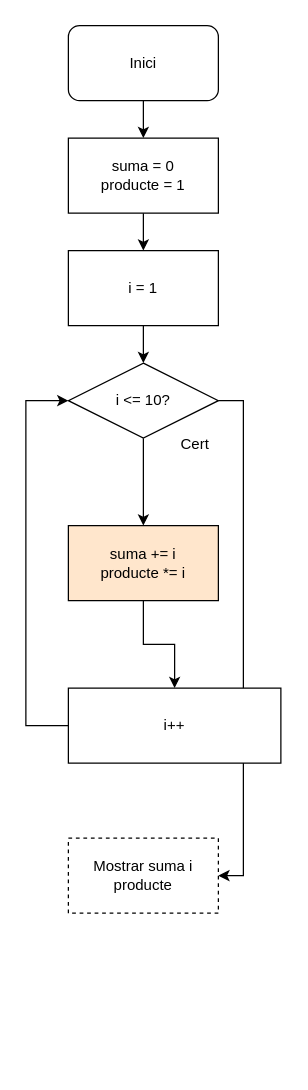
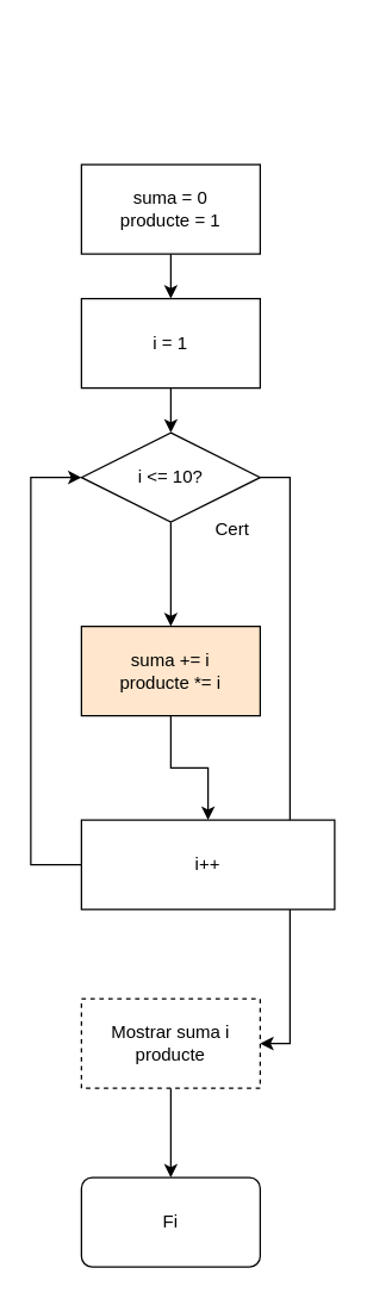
  <mxCell id="0" />
  <mxCell id="1" parent="0" />
- <mxCell id="2" style="edgeStyle=orthogonalEdgeStyle;rounded=0;orthogonalLoop=1;jettySize=auto;html=1;entryX=0.5;entryY=0;entryDx=0;entryDy=0;" parent="1" source="3" target="12" edge="1"><mxGeometry relative="1" as="geometry"><mxPoint x="114" y="110" as="targetPoint" /></mxGeometry></mxCell>
- <mxCell id="3" value="&lt;div&gt;Inici&lt;/div&gt;" style="rounded=1;whiteSpace=wrap;html=1;" parent="1" vertex="1"><mxGeometry x="54" width="120" height="60" as="geometry" y="20" /></mxCell>
+ <mxCell id="4" value="Fi" style="whiteSpace=wrap;html=1;rounded=1;arcSize=12;" parent="1" vertex="1"><mxGeometry x="54" y="790" width="120" height="60" as="geometry" /></mxCell>
  <mxCell id="5" value="Cert" style="text;html=1;align=center;verticalAlign=middle;resizable=0;points=[];autosize=1;strokeColor=none;fillColor=none;" parent="1" vertex="1"><mxGeometry x="130" y="340" width="50" height="30" as="geometry" /></mxCell>
  <mxCell id="6" style="edgeStyle=orthogonalEdgeStyle;rounded=0;orthogonalLoop=1;jettySize=auto;html=1;exitX=0.5;exitY=1;exitDx=0;exitDy=0;entryX=0.5;entryY=0;entryDx=0;entryDy=0;" parent="1" source="8" target="19" edge="1"><mxGeometry relative="1" as="geometry"><mxPoint x="114" y="380" as="targetPoint" /></mxGeometry></mxCell>
  <mxCell id="7" style="edgeStyle=orthogonalEdgeStyle;rounded=0;orthogonalLoop=1;jettySize=auto;html=1;exitX=1;exitY=0.5;exitDx=0;exitDy=0;entryX=1;entryY=0.5;entryDx=0;entryDy=0;" edge="1" parent="1" source="8" target="17"><mxGeometry relative="1" as="geometry" /></mxCell>
  <mxCell id="8" value="i &amp;lt;= 10?" style="rhombus;whiteSpace=wrap;html=1;" parent="1" vertex="1"><mxGeometry x="54" y="290" width="120" height="60" as="geometry" /></mxCell>
  <mxCell id="9" style="edgeStyle=orthogonalEdgeStyle;rounded=0;orthogonalLoop=1;jettySize=auto;html=1;entryX=0;entryY=0.5;entryDx=0;entryDy=0;exitX=0;exitY=0.5;exitDx=0;exitDy=0;" parent="1" source="10" target="8" edge="1"><mxGeometry relative="1" as="geometry"><Array as="points"><mxPoint x="20" y="580" /><mxPoint x="20" y="320" /></Array></mxGeometry></mxCell>
  <mxCell id="10" value="i++" style="rounded=0;whiteSpace=wrap;html=1;" parent="1" vertex="1"><mxGeometry x="54" y="550" width="170" height="60" as="geometry" /></mxCell>
  <mxCell id="11" style="edgeStyle=orthogonalEdgeStyle;rounded=0;orthogonalLoop=1;jettySize=auto;html=1;exitX=0.5;exitY=1;exitDx=0;exitDy=0;" parent="1" source="12" target="14" edge="1"><mxGeometry relative="1" as="geometry" /></mxCell>
  <mxCell id="12" value="suma = 0&lt;br&gt;producte = 1" style="rounded=0;whiteSpace=wrap;html=1;" parent="1" vertex="1"><mxGeometry x="54" y="110" width="120" height="60" as="geometry" /></mxCell>
  <mxCell id="13" style="edgeStyle=orthogonalEdgeStyle;rounded=0;orthogonalLoop=1;jettySize=auto;html=1;exitX=0.5;exitY=1;exitDx=0;exitDy=0;entryX=0.5;entryY=0;entryDx=0;entryDy=0;" parent="1" source="14" target="8" edge="1"><mxGeometry relative="1" as="geometry" /></mxCell>
  <mxCell id="14" value="i = 1" style="rounded=0;whiteSpace=wrap;html=1;" parent="1" vertex="1"><mxGeometry x="54" y="200" width="120" height="60" as="geometry" /></mxCell>
  <mxCell id="15" style="edgeStyle=orthogonalEdgeStyle;rounded=0;orthogonalLoop=1;jettySize=auto;html=1;entryX=0.5;entryY=0;entryDx=0;entryDy=0;" parent="1" edge="1"><mxGeometry relative="1" as="geometry"><mxPoint x="114" y="520" as="sourcePoint" /></mxGeometry></mxCell>
+ <mxCell id="16" style="edgeStyle=orthogonalEdgeStyle;rounded=0;orthogonalLoop=1;jettySize=auto;html=1;exitX=0.5;exitY=1;exitDx=0;exitDy=0;entryX=0.5;entryY=0;entryDx=0;entryDy=0;" parent="1" source="17" target="4" edge="1"><mxGeometry relative="1" as="geometry" /></mxCell>
  <mxCell id="17" value="Mostrar suma i producte" style="rounded=0;whiteSpace=wrap;html=1;dashed=1;" parent="1" vertex="1"><mxGeometry x="54" y="670" width="120" height="60" as="geometry" /></mxCell>
  <mxCell id="18" style="edgeStyle=orthogonalEdgeStyle;rounded=0;orthogonalLoop=1;jettySize=auto;html=1;exitX=0.5;exitY=1;exitDx=0;exitDy=0;entryX=0.5;entryY=0;entryDx=0;entryDy=0;" edge="1" parent="1" source="19" target="10"><mxGeometry relative="1" as="geometry" /></mxCell>
  <mxCell id="19" value="suma += i&lt;br&gt;producte *= i" style="rounded=0;whiteSpace=wrap;html=1;fillColor=#ffe6cc;" vertex="1" parent="1"><mxGeometry x="54" y="420" width="120" height="60" as="geometry" /></mxCell>
